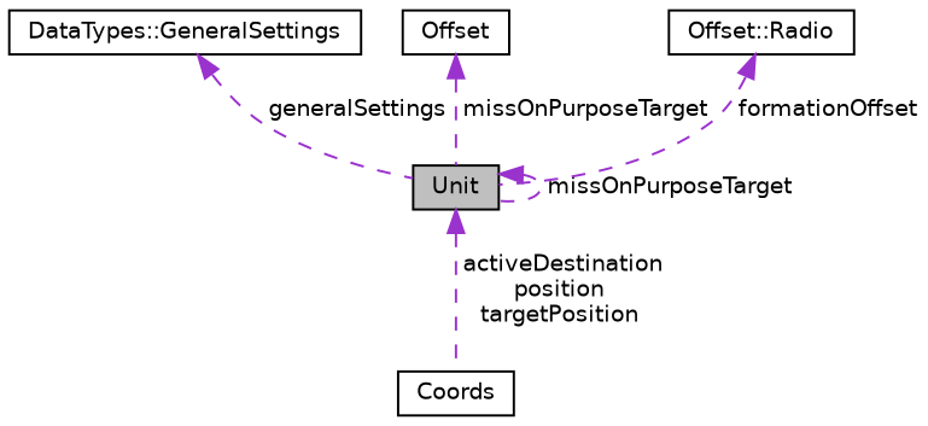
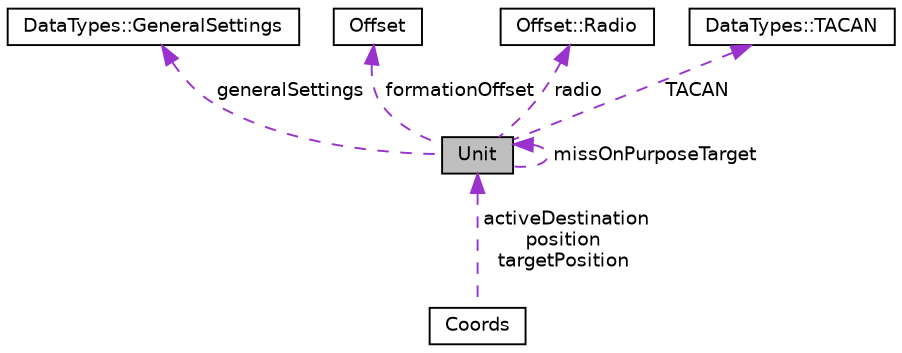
  digraph {
    node [color=black fillcolor=white fontname=Helvetica fontsize=10 shape=record style=filled]
    edge [color=darkorchid3 dir=back fontname=Helvetica fontsize=10 labelfontname=Helvetica labelfontsize=10 style=dashed]
    n1 [fillcolor=grey75 fontcolor=black height=0.2 label=Unit width=0.4]
    n2 [height=0.2 label=Coords width=0.4]
    n3 [height=0.2 label="DataTypes::GeneralSettings" width=0.4]
    n4 [height=0.2 label=Offset width=0.4]
    n5 [height=0.2 label="Offset::Radio" width=0.4]
+   n6 [height=0.2 label="DataTypes::TACAN" width=0.4]
    n1 -> n1 [label=" missOnPurposeTarget"]
    n1 -> n2 [label=" activeDestination\nposition\ntargetPosition"]
    n3 -> n1 [label=" generalSettings"]
-   n4 -> n1 [label=" missOnPurposeTarget"]
-   n5 -> n1 [label=" formationOffset"]
+   n4 -> n1 [label=" formationOffset"]
+   n5 -> n1 [label=" radio"]
+   n6 -> n1 [label=" TACAN"]
  }
